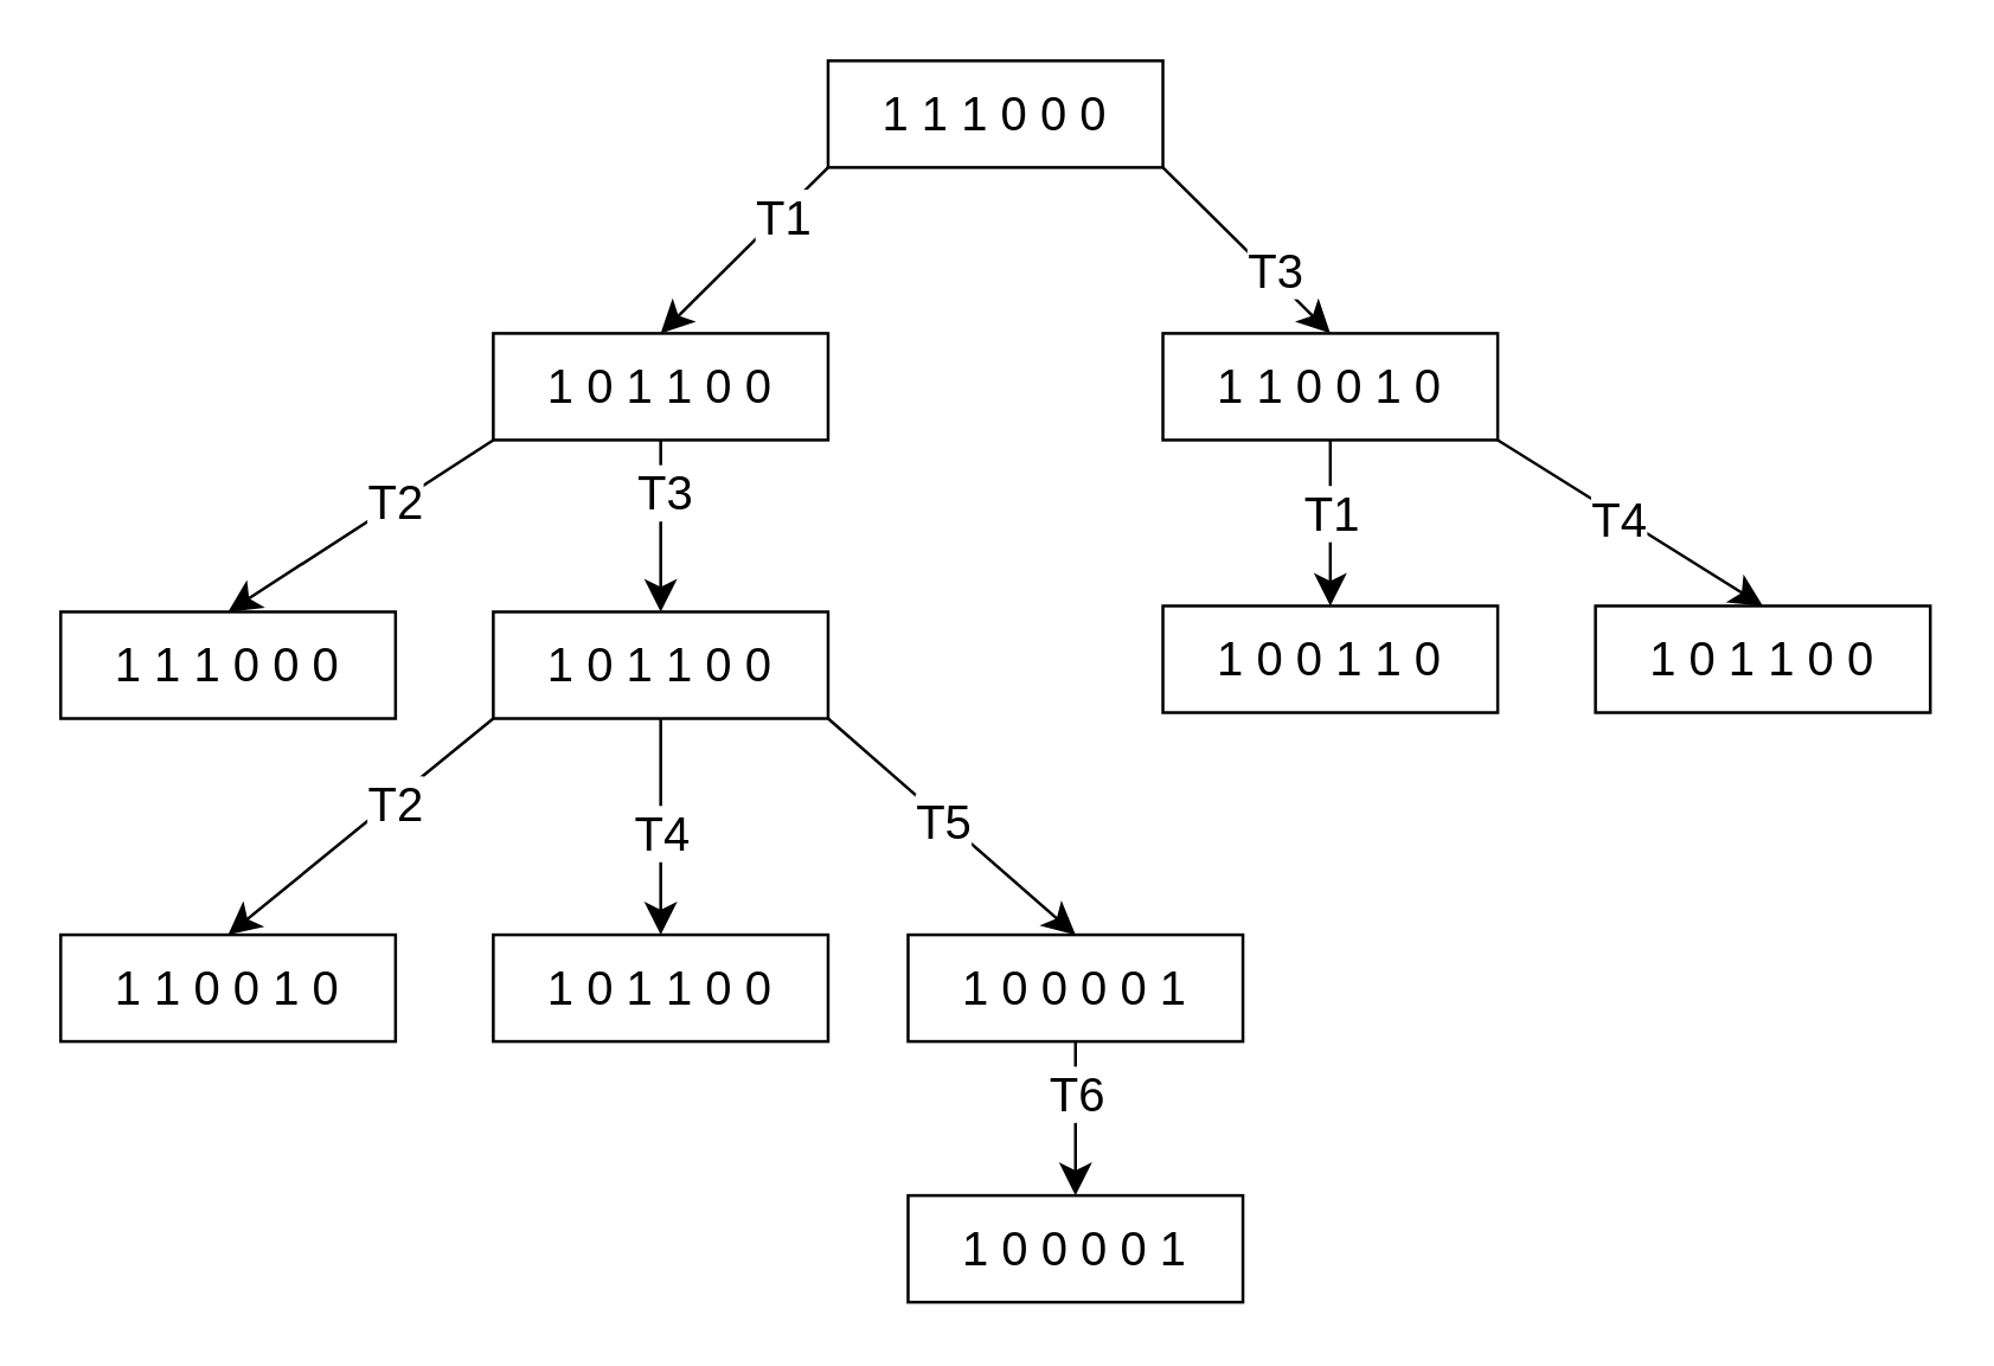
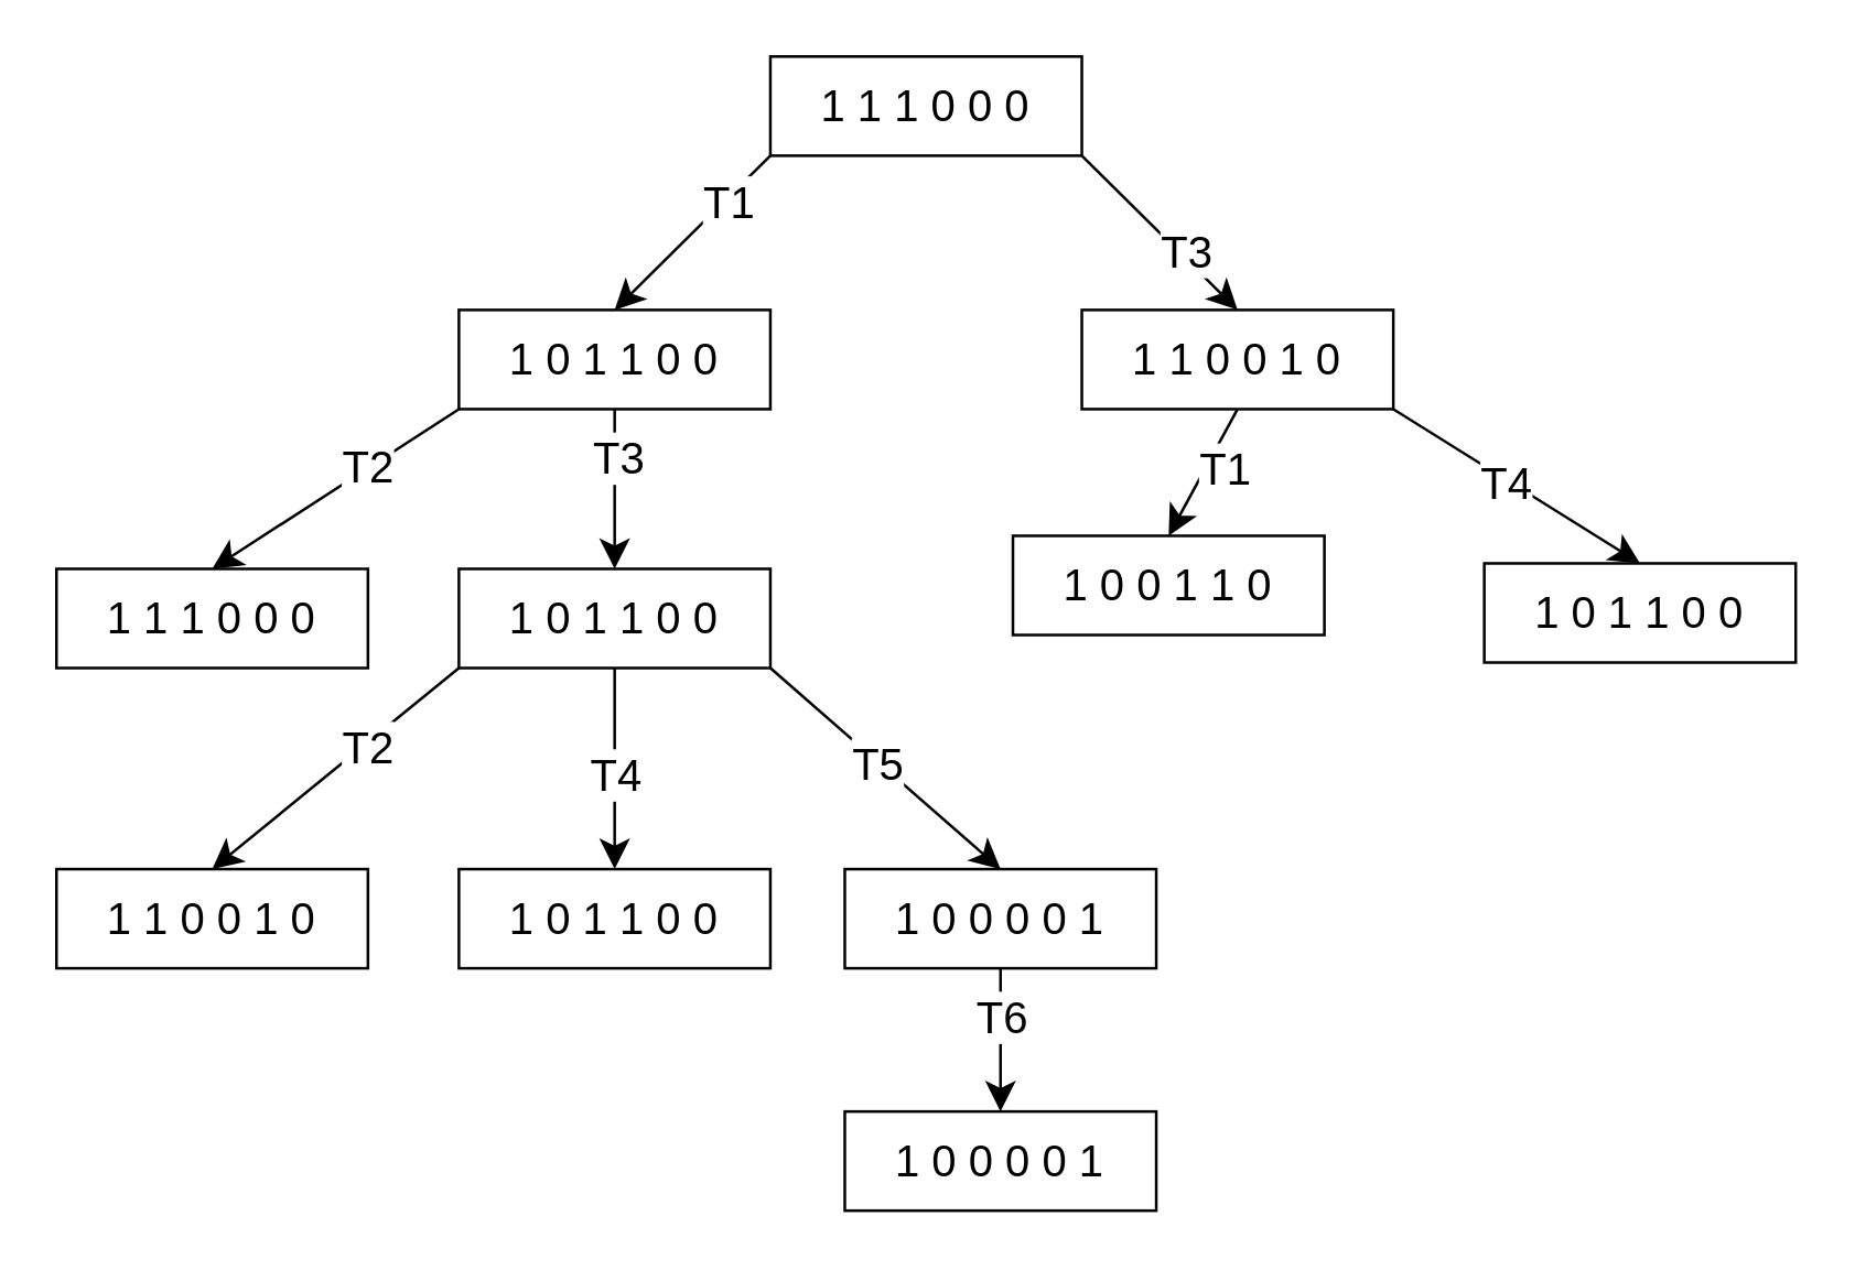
  <mxCell id="0" />
  <mxCell id="1" parent="0" />
  <mxCell id="2" style="edgeStyle=none;curved=1;rounded=0;orthogonalLoop=1;jettySize=auto;html=1;exitX=0;exitY=1;exitDx=0;exitDy=0;entryX=0.5;entryY=0;entryDx=0;entryDy=0;fontSize=12;startSize=8;endSize=8;" edge="1" parent="1" source="6" target="11"><mxGeometry relative="1" as="geometry" /></mxCell>
  <mxCell id="3" value="T1" style="edgeLabel;html=1;align=center;verticalAlign=middle;resizable=0;points=[];fontSize=16;" vertex="1" connectable="0" parent="2"><mxGeometry x="-0.422" y="1" relative="1" as="geometry"><mxPoint as="offset" /></mxGeometry></mxCell>
  <mxCell id="4" style="edgeStyle=none;curved=1;rounded=0;orthogonalLoop=1;jettySize=auto;html=1;exitX=1;exitY=1;exitDx=0;exitDy=0;entryX=0.5;entryY=0;entryDx=0;entryDy=0;fontSize=12;startSize=8;endSize=8;" edge="1" parent="1" source="6" target="16"><mxGeometry relative="1" as="geometry" /></mxCell>
  <mxCell id="5" value="T3" style="edgeLabel;html=1;align=center;verticalAlign=middle;resizable=0;points=[];fontSize=16;" vertex="1" connectable="0" parent="4"><mxGeometry x="0.271" y="2" relative="1" as="geometry"><mxPoint as="offset" /></mxGeometry></mxCell>
  <mxCell id="6" value="1 1 1 0 0 0" style="rounded=0;whiteSpace=wrap;html=1;fontSize=16;" vertex="1" parent="1"><mxGeometry x="279" y="20" width="113" height="36" as="geometry" /></mxCell>
  <mxCell id="7" style="edgeStyle=none;curved=1;rounded=0;orthogonalLoop=1;jettySize=auto;html=1;exitX=0;exitY=1;exitDx=0;exitDy=0;entryX=0.5;entryY=0;entryDx=0;entryDy=0;fontSize=12;startSize=8;endSize=8;" edge="1" parent="1" source="11" target="17"><mxGeometry relative="1" as="geometry" /></mxCell>
  <mxCell id="8" value="T2" style="edgeLabel;html=1;align=center;verticalAlign=middle;resizable=0;points=[];fontSize=16;" vertex="1" connectable="0" parent="7"><mxGeometry x="-0.509" y="1" relative="1" as="geometry"><mxPoint x="-12" y="6" as="offset" /></mxGeometry></mxCell>
  <mxCell id="9" style="edgeStyle=none;curved=1;rounded=0;orthogonalLoop=1;jettySize=auto;html=1;exitX=0.5;exitY=1;exitDx=0;exitDy=0;entryX=0.5;entryY=0;entryDx=0;entryDy=0;fontSize=12;startSize=8;endSize=8;" edge="1" parent="1" source="11" target="24"><mxGeometry relative="1" as="geometry" /></mxCell>
  <mxCell id="10" value="T3" style="edgeLabel;html=1;align=center;verticalAlign=middle;resizable=0;points=[];fontSize=16;" vertex="1" connectable="0" parent="9"><mxGeometry x="-0.397" y="1" relative="1" as="geometry"><mxPoint as="offset" /></mxGeometry></mxCell>
  <mxCell id="11" value="1 0 1 1 0 0" style="rounded=0;whiteSpace=wrap;html=1;fontSize=16;" vertex="1" parent="1"><mxGeometry x="166" y="112" width="113" height="36" as="geometry" /></mxCell>
  <mxCell id="12" style="edgeStyle=none;curved=1;rounded=0;orthogonalLoop=1;jettySize=auto;html=1;exitX=0.5;exitY=1;exitDx=0;exitDy=0;entryX=0.5;entryY=0;entryDx=0;entryDy=0;fontSize=12;startSize=8;endSize=8;" edge="1" parent="1" source="16" target="25"><mxGeometry relative="1" as="geometry" /></mxCell>
  <mxCell id="13" value="T1" style="edgeLabel;html=1;align=center;verticalAlign=middle;resizable=0;points=[];fontSize=16;" vertex="1" connectable="0" parent="12"><mxGeometry x="-0.589" relative="1" as="geometry"><mxPoint y="12" as="offset" /></mxGeometry></mxCell>
  <mxCell id="14" style="edgeStyle=none;curved=1;rounded=0;orthogonalLoop=1;jettySize=auto;html=1;exitX=1;exitY=1;exitDx=0;exitDy=0;entryX=0.5;entryY=0;entryDx=0;entryDy=0;fontSize=12;startSize=8;endSize=8;" edge="1" parent="1" source="16" target="26"><mxGeometry relative="1" as="geometry" /></mxCell>
  <mxCell id="15" value="T4" style="edgeLabel;html=1;align=center;verticalAlign=middle;resizable=0;points=[];fontSize=16;" vertex="1" connectable="0" parent="14"><mxGeometry x="0.413" y="-2" relative="1" as="geometry"><mxPoint x="-22" y="-15" as="offset" /></mxGeometry></mxCell>
  <mxCell id="16" value="1 1 0 0 1 0" style="rounded=0;whiteSpace=wrap;html=1;fontSize=16;" vertex="1" parent="1"><mxGeometry x="392" y="112" width="113" height="36" as="geometry" /></mxCell>
  <mxCell id="17" value="1 1 1 0 0 0" style="rounded=0;whiteSpace=wrap;html=1;fontSize=16;" vertex="1" parent="1"><mxGeometry x="20" y="206" width="113" height="36" as="geometry" /></mxCell>
  <mxCell id="18" style="edgeStyle=none;curved=1;rounded=0;orthogonalLoop=1;jettySize=auto;html=1;exitX=0;exitY=1;exitDx=0;exitDy=0;entryX=0.5;entryY=0;entryDx=0;entryDy=0;fontSize=12;startSize=8;endSize=8;" edge="1" parent="1" source="24" target="27"><mxGeometry relative="1" as="geometry" /></mxCell>
  <mxCell id="19" value="T2" style="edgeLabel;html=1;align=center;verticalAlign=middle;resizable=0;points=[];fontSize=16;" vertex="1" connectable="0" parent="18"><mxGeometry x="-0.245" y="1" relative="1" as="geometry"><mxPoint as="offset" /></mxGeometry></mxCell>
  <mxCell id="20" style="edgeStyle=none;curved=1;rounded=0;orthogonalLoop=1;jettySize=auto;html=1;exitX=0.5;exitY=1;exitDx=0;exitDy=0;entryX=0.5;entryY=0;entryDx=0;entryDy=0;fontSize=12;startSize=8;endSize=8;" edge="1" parent="1" source="24" target="28"><mxGeometry relative="1" as="geometry" /></mxCell>
  <mxCell id="21" value="T4" style="edgeLabel;html=1;align=center;verticalAlign=middle;resizable=0;points=[];fontSize=16;" vertex="1" connectable="0" parent="20"><mxGeometry x="-0.438" y="-1" relative="1" as="geometry"><mxPoint x="1" y="17" as="offset" /></mxGeometry></mxCell>
  <mxCell id="22" style="edgeStyle=none;curved=1;rounded=0;orthogonalLoop=1;jettySize=auto;html=1;exitX=1;exitY=1;exitDx=0;exitDy=0;entryX=0.5;entryY=0;entryDx=0;entryDy=0;fontSize=12;startSize=8;endSize=8;" edge="1" parent="1" source="24" target="31"><mxGeometry relative="1" as="geometry" /></mxCell>
  <mxCell id="23" value="T5" style="edgeLabel;html=1;align=center;verticalAlign=middle;resizable=0;points=[];fontSize=16;" vertex="1" connectable="0" parent="22"><mxGeometry x="0.326" y="3" relative="1" as="geometry"><mxPoint x="-19" y="-12" as="offset" /></mxGeometry></mxCell>
  <mxCell id="24" value="1 0 1 1 0 0" style="rounded=0;whiteSpace=wrap;html=1;fontSize=16;" vertex="1" parent="1"><mxGeometry x="166" y="206" width="113" height="36" as="geometry" /></mxCell>
- <mxCell id="25" value="1 0 0 1 1 0" style="rounded=0;whiteSpace=wrap;html=1;fontSize=16;" vertex="1" parent="1"><mxGeometry x="392" y="204" width="113" height="36" as="geometry" /></mxCell>
+ <mxCell id="25" value="1 0 0 1 1 0" style="rounded=0;whiteSpace=wrap;html=1;fontSize=16;" vertex="1" parent="1"><mxGeometry x="367" y="194" width="113" height="36" as="geometry" /></mxCell>
  <mxCell id="26" value="1 0 1 1 0 0" style="rounded=0;whiteSpace=wrap;html=1;fontSize=16;" vertex="1" parent="1"><mxGeometry x="538" y="204" width="113" height="36" as="geometry" /></mxCell>
  <mxCell id="27" value="1 1 0 0 1 0" style="rounded=0;whiteSpace=wrap;html=1;fontSize=16;" vertex="1" parent="1"><mxGeometry x="20" y="315" width="113" height="36" as="geometry" /></mxCell>
  <mxCell id="28" value="1 0 1 1 0 0" style="rounded=0;whiteSpace=wrap;html=1;fontSize=16;" vertex="1" parent="1"><mxGeometry x="166" y="315" width="113" height="36" as="geometry" /></mxCell>
  <mxCell id="29" style="edgeStyle=none;curved=1;rounded=0;orthogonalLoop=1;jettySize=auto;html=1;exitX=0.5;exitY=1;exitDx=0;exitDy=0;fontSize=12;startSize=8;endSize=8;" edge="1" parent="1" source="31" target="32"><mxGeometry relative="1" as="geometry" /></mxCell>
  <mxCell id="30" value="T6" style="edgeLabel;html=1;align=center;verticalAlign=middle;resizable=0;points=[];fontSize=16;" vertex="1" connectable="0" parent="29"><mxGeometry x="-0.404" y="2" relative="1" as="geometry"><mxPoint x="-2" y="2" as="offset" /></mxGeometry></mxCell>
  <mxCell id="31" value="1 0 0 0 0 1" style="rounded=0;whiteSpace=wrap;html=1;fontSize=16;" vertex="1" parent="1"><mxGeometry x="306" y="315" width="113" height="36" as="geometry" /></mxCell>
  <mxCell id="32" value="1 0 0 0 0 1" style="rounded=0;whiteSpace=wrap;html=1;fontSize=16;" vertex="1" parent="1"><mxGeometry x="306" y="403" width="113" height="36" as="geometry" /></mxCell>
